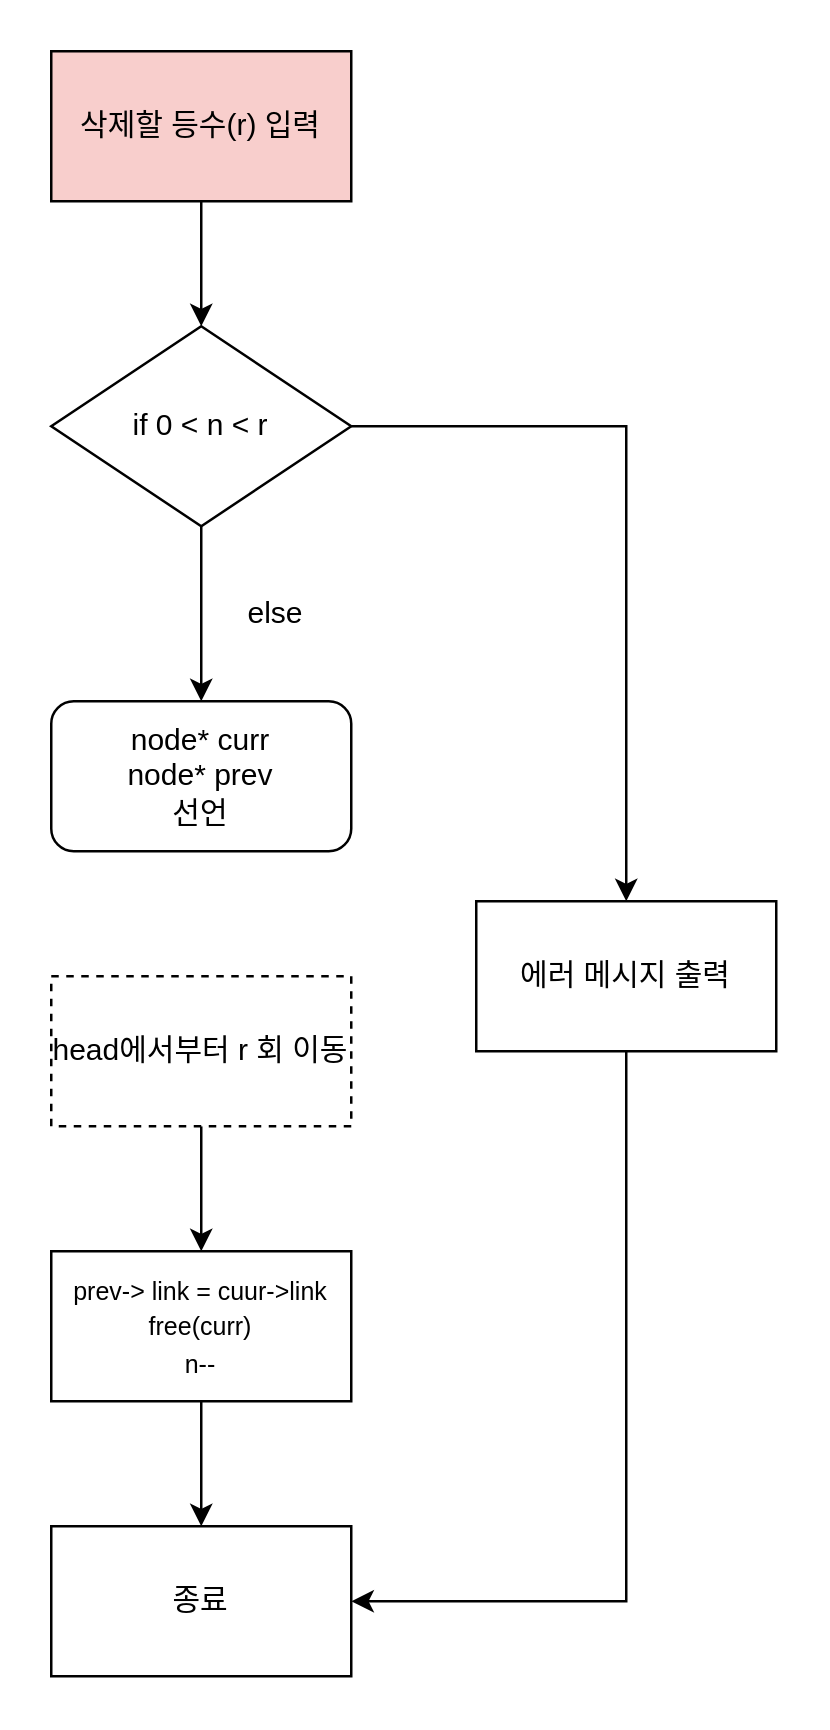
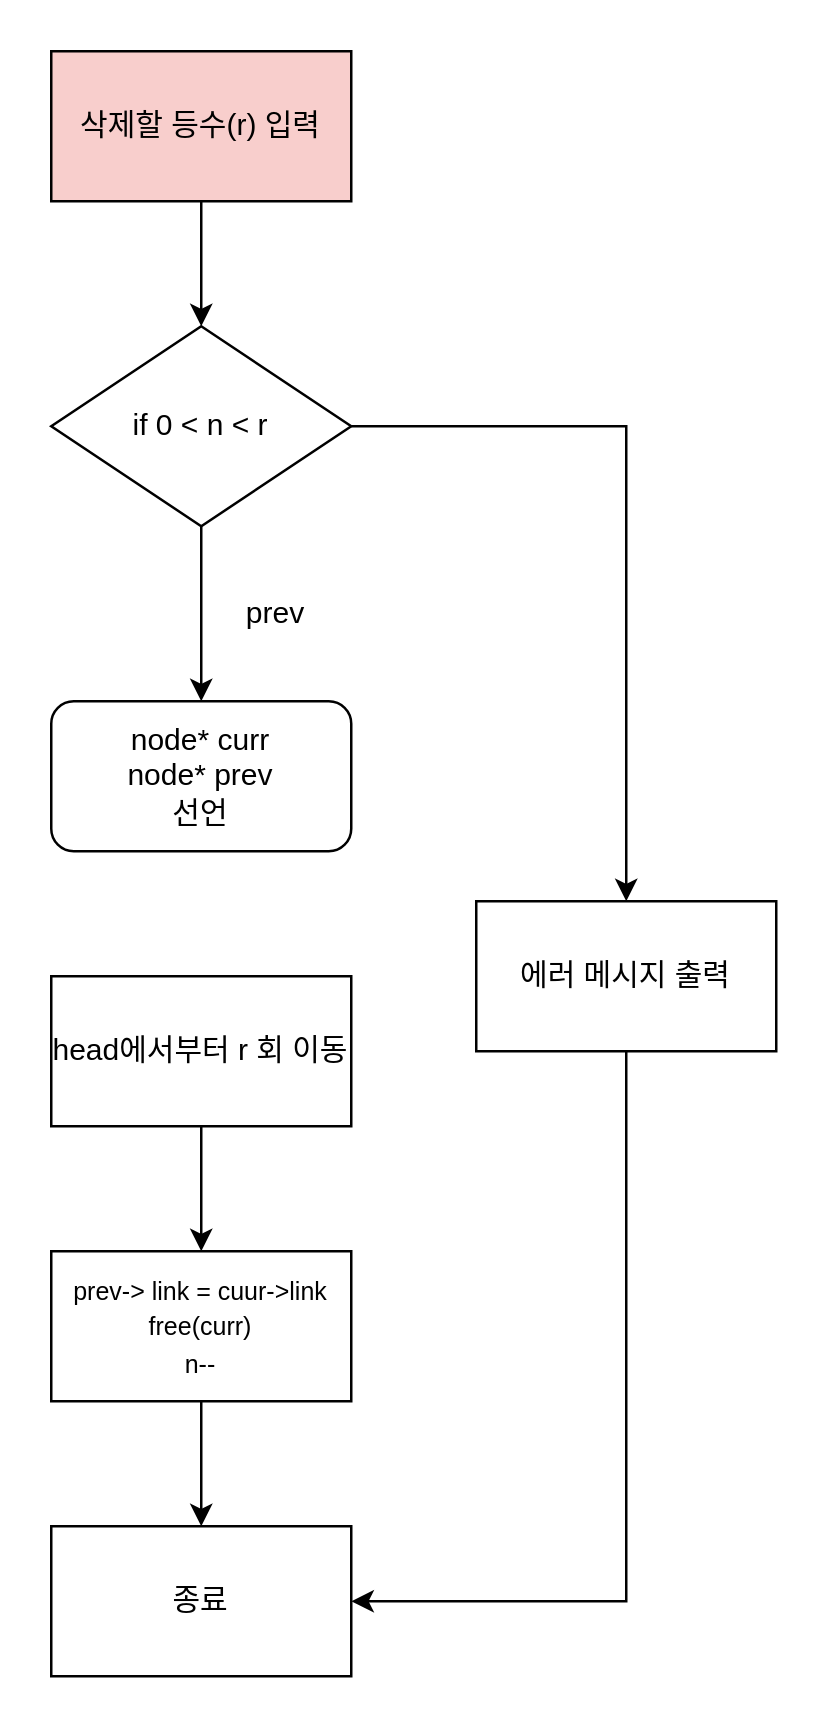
  <mxCell id="0" />
  <mxCell id="1" parent="0" />
  <mxCell id="2" style="edgeStyle=orthogonalEdgeStyle;rounded=0;orthogonalLoop=1;jettySize=auto;html=1;exitX=0.5;exitY=1;exitDx=0;exitDy=0;entryX=0.5;entryY=0;entryDx=0;entryDy=0;" edge="1" parent="1" source="3" target="9"><mxGeometry relative="1" as="geometry" /></mxCell>
  <mxCell id="3" value="삭제할 등수(r) 입력" style="rounded=0;whiteSpace=wrap;html=1;fillColor=#f8cecc;" vertex="1" parent="1"><mxGeometry x="20" y="20" width="120" height="60" as="geometry" /></mxCell>
  <mxCell id="4" value="node* curr&lt;br&gt;node* prev&lt;br&gt;선언" style="whiteSpace=wrap;html=1;rounded=1;" vertex="1" parent="1"><mxGeometry x="20" y="280" width="120" height="60" as="geometry" /></mxCell>
  <mxCell id="5" style="edgeStyle=orthogonalEdgeStyle;rounded=0;orthogonalLoop=1;jettySize=auto;html=1;exitX=0.5;exitY=1;exitDx=0;exitDy=0;entryX=0.5;entryY=0;entryDx=0;entryDy=0;" edge="1" parent="1" source="6" target="14"><mxGeometry relative="1" as="geometry" /></mxCell>
- <mxCell id="6" value="head에서부터 r 회 이동" style="rounded=0;whiteSpace=wrap;html=1;dashed=1;" vertex="1" parent="1"><mxGeometry x="20" y="390" width="120" height="60" as="geometry" /></mxCell>
+ <mxCell id="6" value="head에서부터 r 회 이동" style="rounded=0;whiteSpace=wrap;html=1;" vertex="1" parent="1"><mxGeometry x="20" y="390" width="120" height="60" as="geometry" /></mxCell>
  <mxCell id="7" style="edgeStyle=orthogonalEdgeStyle;rounded=0;orthogonalLoop=1;jettySize=auto;html=1;exitX=1;exitY=0.5;exitDx=0;exitDy=0;entryX=0.5;entryY=0;entryDx=0;entryDy=0;" edge="1" parent="1" source="9" target="11"><mxGeometry relative="1" as="geometry" /></mxCell>
  <mxCell id="8" style="edgeStyle=orthogonalEdgeStyle;rounded=0;orthogonalLoop=1;jettySize=auto;html=1;exitX=0.5;exitY=1;exitDx=0;exitDy=0;entryX=0.5;entryY=0;entryDx=0;entryDy=0;" edge="1" parent="1" source="9" target="4"><mxGeometry relative="1" as="geometry" /></mxCell>
  <mxCell id="9" value="if 0 &amp;lt; n &amp;lt; r" style="rhombus;whiteSpace=wrap;html=1;" vertex="1" parent="1"><mxGeometry x="20" y="130" width="120" height="80" as="geometry" /></mxCell>
  <mxCell id="10" style="edgeStyle=orthogonalEdgeStyle;rounded=0;orthogonalLoop=1;jettySize=auto;html=1;entryX=1;entryY=0.5;entryDx=0;entryDy=0;exitX=0.5;exitY=1;exitDx=0;exitDy=0;" edge="1" parent="1" source="11" target="15"><mxGeometry relative="1" as="geometry" /></mxCell>
  <mxCell id="11" value="에러 메시지 출력" style="rounded=0;whiteSpace=wrap;html=1;" vertex="1" parent="1"><mxGeometry x="190" y="360" width="120" height="60" as="geometry" /></mxCell>
- <mxCell id="12" value="else" style="text;html=1;strokeColor=none;fillColor=none;align=center;verticalAlign=middle;whiteSpace=wrap;rounded=0;" vertex="1" parent="1"><mxGeometry x="80" y="230" width="60" height="30" as="geometry" /></mxCell>
+ <mxCell id="12" value="prev" style="text;html=1;strokeColor=none;fillColor=none;align=center;verticalAlign=middle;whiteSpace=wrap;rounded=0;" vertex="1" parent="1"><mxGeometry x="80" y="230" width="60" height="30" as="geometry" /></mxCell>
  <mxCell id="13" style="edgeStyle=orthogonalEdgeStyle;rounded=0;orthogonalLoop=1;jettySize=auto;html=1;entryX=0.5;entryY=0;entryDx=0;entryDy=0;" edge="1" parent="1" source="14" target="15"><mxGeometry relative="1" as="geometry" /></mxCell>
  <mxCell id="14" value="&lt;font style=&quot;font-size: 10px;&quot;&gt;prev-&amp;gt; link = cuur-&amp;gt;link&lt;br&gt;free(curr)&lt;br&gt;n--&lt;br&gt;&lt;/font&gt;" style="rounded=0;whiteSpace=wrap;html=1;" vertex="1" parent="1"><mxGeometry x="20" y="500" width="120" height="60" as="geometry" /></mxCell>
  <mxCell id="15" value="종료" style="rounded=0;whiteSpace=wrap;html=1;" vertex="1" parent="1"><mxGeometry x="20" y="610" width="120" height="60" as="geometry" /></mxCell>
